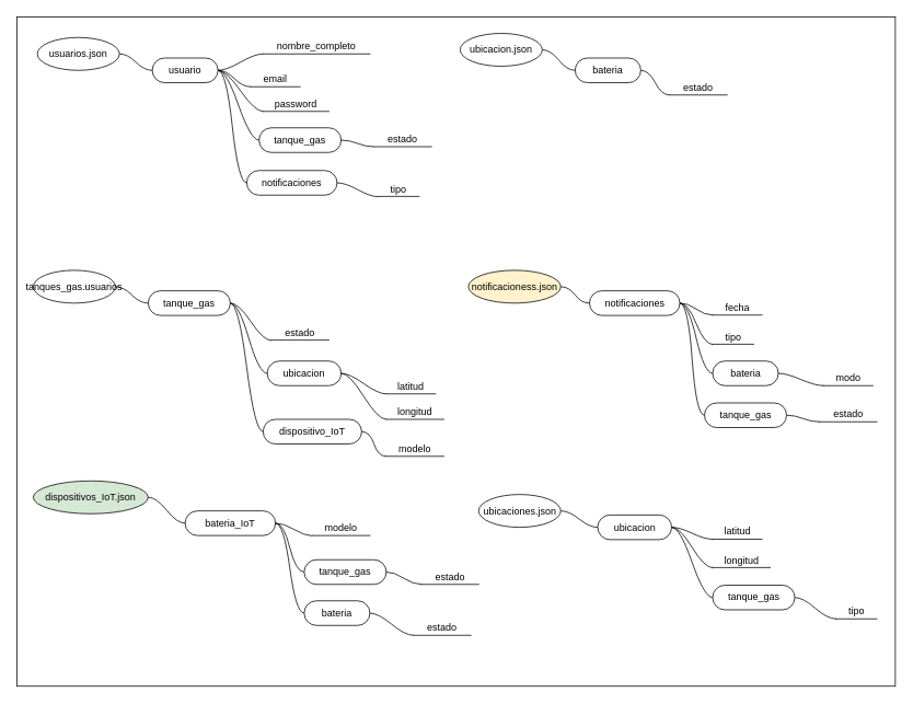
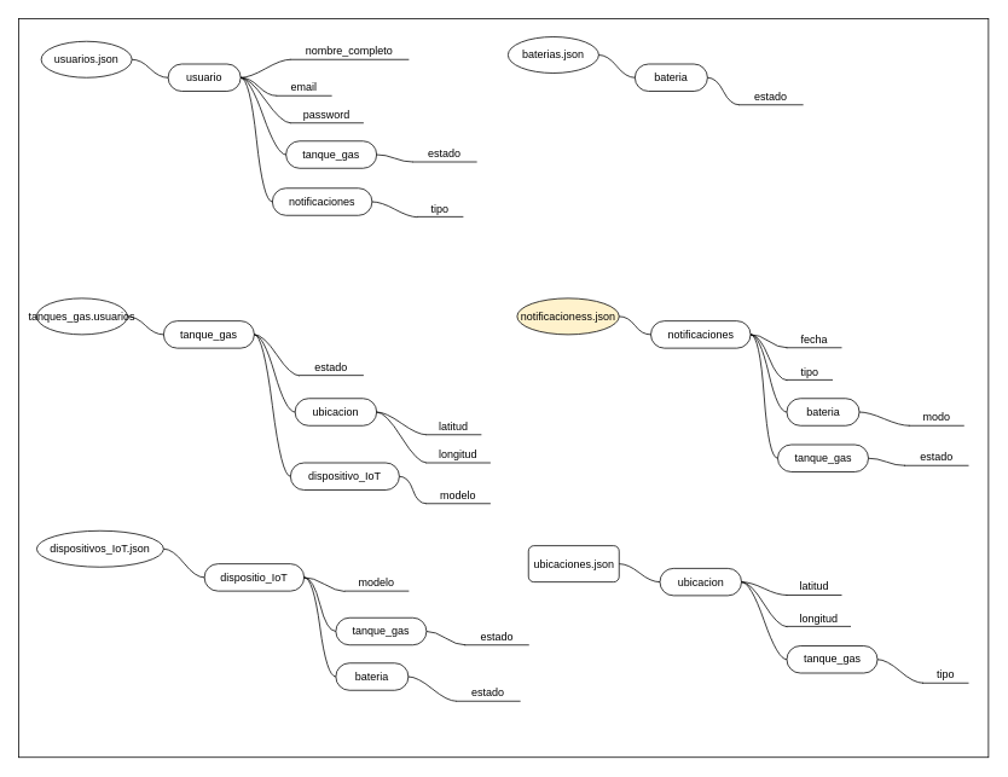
  <mxCell id="0" />
  <mxCell id="1" parent="0" />
  <mxCell id="2" value="" style="rounded=0;whiteSpace=wrap;html=1;" parent="1" vertex="1"><mxGeometry x="20" y="20" width="1070" height="815" as="geometry" /></mxCell>
  <mxCell id="3" value="usuarios.json" style="ellipse;whiteSpace=wrap;html=1;align=center;container=1;recursiveResize=0;treeFolding=1;treeMoving=1;" parent="1" vertex="1"><mxGeometry x="45" y="45" width="100" height="40" as="geometry" /></mxCell>
  <mxCell id="4" value="usuario" style="whiteSpace=wrap;html=1;rounded=1;arcSize=50;align=center;verticalAlign=middle;container=1;recursiveResize=0;strokeWidth=1;autosize=1;spacing=4;treeFolding=1;treeMoving=1;" parent="1" vertex="1"><mxGeometry x="185" y="70" width="80" height="30" as="geometry" /></mxCell>
  <mxCell id="5" value="" style="edgeStyle=entityRelationEdgeStyle;startArrow=none;endArrow=none;segment=10;curved=1;exitX=1;exitY=0.5;exitDx=0;exitDy=0;" parent="1" source="3" target="4" edge="1"><mxGeometry relative="1" as="geometry"><mxPoint x="174" y="125" as="sourcePoint" /></mxGeometry></mxCell>
  <mxCell id="6" value="nombre_completo" style="whiteSpace=wrap;html=1;shape=partialRectangle;top=0;left=0;bottom=1;right=0;points=[[0,1],[1,1]];strokeColor=#000000;fillColor=none;align=center;verticalAlign=bottom;routingCenterY=0.5;snapToPoint=1;container=1;recursiveResize=0;autosize=1;treeFolding=1;treeMoving=1;" parent="1" vertex="1"><mxGeometry x="320" y="45" width="130" height="20" as="geometry" /></mxCell>
  <mxCell id="7" value="" style="edgeStyle=entityRelationEdgeStyle;startArrow=none;endArrow=none;segment=10;curved=1;exitX=1;exitY=0.5;exitDx=0;exitDy=0;" parent="1" source="4" target="6" edge="1"><mxGeometry relative="1" as="geometry"><mxPoint x="255" y="98" as="sourcePoint" /></mxGeometry></mxCell>
  <mxCell id="8" value="password" style="whiteSpace=wrap;html=1;shape=partialRectangle;top=0;left=0;bottom=1;right=0;points=[[0,1],[1,1]];strokeColor=#000000;fillColor=none;align=center;verticalAlign=bottom;routingCenterY=0.5;snapToPoint=1;container=1;recursiveResize=0;autosize=1;treeFolding=1;treeMoving=1;" parent="1" vertex="1"><mxGeometry x="320" y="115" width="80" height="20" as="geometry" /></mxCell>
  <mxCell id="9" value="" style="edgeStyle=entityRelationEdgeStyle;startArrow=none;endArrow=none;segment=10;curved=1;exitX=1;exitY=0.5;exitDx=0;exitDy=0;" parent="1" source="4" target="8" edge="1"><mxGeometry relative="1" as="geometry"><mxPoint x="285" y="174" as="sourcePoint" /></mxGeometry></mxCell>
  <mxCell id="10" value="email" style="whiteSpace=wrap;html=1;shape=partialRectangle;top=0;left=0;bottom=1;right=0;points=[[0,1],[1,1]];strokeColor=#000000;fillColor=none;align=center;verticalAlign=bottom;routingCenterY=0.5;snapToPoint=1;container=1;recursiveResize=0;autosize=1;treeFolding=1;treeMoving=1;" parent="1" vertex="1"><mxGeometry x="305" y="85" width="60" height="20" as="geometry" /></mxCell>
  <mxCell id="11" value="" style="edgeStyle=entityRelationEdgeStyle;startArrow=none;endArrow=none;segment=10;curved=1;exitX=1;exitY=0.5;exitDx=0;exitDy=0;" parent="1" source="4" target="10" edge="1"><mxGeometry relative="1" as="geometry"><mxPoint x="285" y="194" as="sourcePoint" /></mxGeometry></mxCell>
  <mxCell id="12" value="tanque_gas" style="whiteSpace=wrap;html=1;rounded=1;arcSize=50;align=center;verticalAlign=middle;container=1;recursiveResize=0;strokeWidth=1;autosize=1;spacing=4;treeFolding=1;treeMoving=1;" parent="1" vertex="1"><mxGeometry x="315" y="155" width="100" height="30" as="geometry" /></mxCell>
  <mxCell id="13" value="" style="edgeStyle=entityRelationEdgeStyle;startArrow=none;endArrow=none;segment=10;curved=1;exitX=1;exitY=0.5;exitDx=0;exitDy=0;" parent="1" source="4" target="12" edge="1"><mxGeometry relative="1" as="geometry"><mxPoint x="284" y="239" as="sourcePoint" /></mxGeometry></mxCell>
  <mxCell id="14" value="estado" style="whiteSpace=wrap;html=1;shape=partialRectangle;top=0;left=0;bottom=1;right=0;points=[[0,1],[1,1]];strokeColor=#000000;fillColor=none;align=center;verticalAlign=bottom;routingCenterY=0.5;snapToPoint=1;container=1;recursiveResize=0;autosize=1;treeFolding=1;treeMoving=1;" parent="1" vertex="1"><mxGeometry x="455" y="158" width="70" height="20" as="geometry" /></mxCell>
  <mxCell id="15" value="" style="edgeStyle=entityRelationEdgeStyle;startArrow=none;endArrow=none;segment=10;curved=1;exitX=1;exitY=0.5;exitDx=0;exitDy=0;" parent="1" source="12" target="14" edge="1"><mxGeometry relative="1" as="geometry"><mxPoint x="410" y="198" as="sourcePoint" /></mxGeometry></mxCell>
  <mxCell id="16" value="notificaciones" style="whiteSpace=wrap;html=1;rounded=1;arcSize=50;align=center;verticalAlign=middle;container=1;recursiveResize=0;strokeWidth=1;autosize=1;spacing=4;treeFolding=1;treeMoving=1;" parent="1" vertex="1"><mxGeometry x="300" y="207" width="110" height="30" as="geometry" /></mxCell>
  <mxCell id="17" value="" style="edgeStyle=entityRelationEdgeStyle;startArrow=none;endArrow=none;segment=10;curved=1;exitX=1;exitY=0.5;exitDx=0;exitDy=0;" parent="1" source="4" target="16" edge="1"><mxGeometry relative="1" as="geometry"><mxPoint x="299" y="310" as="sourcePoint" /></mxGeometry></mxCell>
  <mxCell id="18" value="tipo" style="whiteSpace=wrap;html=1;shape=partialRectangle;top=0;left=0;bottom=1;right=0;points=[[0,1],[1,1]];strokeColor=#000000;fillColor=none;align=center;verticalAlign=bottom;routingCenterY=0.5;snapToPoint=1;container=1;recursiveResize=0;autosize=1;treeFolding=1;treeMoving=1;" parent="1" vertex="1"><mxGeometry x="460" y="218.5" width="50" height="20" as="geometry" /></mxCell>
  <mxCell id="19" value="" style="edgeStyle=entityRelationEdgeStyle;startArrow=none;endArrow=none;segment=10;curved=1;exitX=1;exitY=0.5;exitDx=0;exitDy=0;" parent="1" source="16" target="18" edge="1"><mxGeometry relative="1" as="geometry"><mxPoint x="405" y="267" as="sourcePoint" /></mxGeometry></mxCell>
  <mxCell id="20" value="tanques_gas.usuarios" style="ellipse;whiteSpace=wrap;html=1;align=center;container=1;recursiveResize=0;treeFolding=1;treeMoving=1;" parent="1" vertex="1"><mxGeometry x="40" y="328.5" width="100" height="40" as="geometry" /></mxCell>
  <mxCell id="21" value="tanque_gas" style="whiteSpace=wrap;html=1;rounded=1;arcSize=50;align=center;verticalAlign=middle;container=1;recursiveResize=0;strokeWidth=1;autosize=1;spacing=4;treeFolding=1;treeMoving=1;" parent="1" vertex="1"><mxGeometry x="180" y="353.5" width="100" height="30" as="geometry" /></mxCell>
  <mxCell id="22" value="" style="edgeStyle=entityRelationEdgeStyle;startArrow=none;endArrow=none;segment=10;curved=1;exitX=1;exitY=0.5;exitDx=0;exitDy=0;" parent="1" source="20" target="21" edge="1"><mxGeometry relative="1" as="geometry"><mxPoint x="148" y="403.5" as="sourcePoint" /></mxGeometry></mxCell>
  <mxCell id="23" value="estado" style="whiteSpace=wrap;html=1;shape=partialRectangle;top=0;left=0;bottom=1;right=0;points=[[0,1],[1,1]];strokeColor=#000000;fillColor=none;align=center;verticalAlign=bottom;routingCenterY=0.5;snapToPoint=1;container=1;recursiveResize=0;autosize=1;treeFolding=1;treeMoving=1;" parent="1" vertex="1"><mxGeometry x="330" y="383.5" width="70" height="30" as="geometry" /></mxCell>
  <mxCell id="24" value="" style="edgeStyle=entityRelationEdgeStyle;startArrow=none;endArrow=none;segment=10;curved=1;exitX=1;exitY=0.5;exitDx=0;exitDy=0;" parent="1" source="21" target="23" edge="1"><mxGeometry relative="1" as="geometry"><mxPoint x="285" y="485.5" as="sourcePoint" /></mxGeometry></mxCell>
  <mxCell id="25" value="ubicacion" style="whiteSpace=wrap;html=1;rounded=1;arcSize=50;align=center;verticalAlign=middle;container=1;recursiveResize=0;strokeWidth=1;autosize=1;spacing=4;treeFolding=1;treeMoving=1;" parent="1" vertex="1"><mxGeometry x="325" y="439" width="90" height="30" as="geometry" /></mxCell>
  <mxCell id="26" value="" style="edgeStyle=entityRelationEdgeStyle;startArrow=none;endArrow=none;segment=10;curved=1;exitX=1;exitY=0.5;exitDx=0;exitDy=0;" parent="1" source="21" target="25" edge="1"><mxGeometry relative="1" as="geometry"><mxPoint x="289" y="518.5" as="sourcePoint" /></mxGeometry></mxCell>
  <mxCell id="27" value="latitud" style="whiteSpace=wrap;html=1;shape=partialRectangle;top=0;left=0;bottom=1;right=0;points=[[0,1],[1,1]];strokeColor=#000000;fillColor=none;align=center;verticalAlign=bottom;routingCenterY=0.5;snapToPoint=1;container=1;recursiveResize=0;autosize=1;treeFolding=1;treeMoving=1;" parent="1" vertex="1"><mxGeometry x="470" y="459" width="60" height="20" as="geometry" /></mxCell>
  <mxCell id="28" value="" style="edgeStyle=entityRelationEdgeStyle;startArrow=none;endArrow=none;segment=10;curved=1;exitX=1;exitY=0.5;exitDx=0;exitDy=0;" parent="1" source="25" target="27" edge="1"><mxGeometry relative="1" as="geometry"><mxPoint x="425" y="516" as="sourcePoint" /></mxGeometry></mxCell>
  <mxCell id="29" value="longitud" style="whiteSpace=wrap;html=1;shape=partialRectangle;top=0;left=0;bottom=1;right=0;points=[[0,1],[1,1]];strokeColor=#000000;fillColor=none;align=center;verticalAlign=bottom;routingCenterY=0.5;snapToPoint=1;container=1;recursiveResize=0;autosize=1;treeFolding=1;treeMoving=1;" parent="1" vertex="1"><mxGeometry x="470" y="490" width="70" height="20" as="geometry" /></mxCell>
  <mxCell id="30" value="" style="edgeStyle=entityRelationEdgeStyle;startArrow=none;endArrow=none;segment=10;curved=1;exitX=1;exitY=0.5;exitDx=0;exitDy=0;" parent="1" source="25" target="29" edge="1"><mxGeometry relative="1" as="geometry"><mxPoint x="445" y="575.5" as="sourcePoint" /></mxGeometry></mxCell>
  <mxCell id="31" value="dispositivo_IoT" style="whiteSpace=wrap;html=1;rounded=1;arcSize=50;align=center;verticalAlign=middle;container=1;recursiveResize=0;strokeWidth=1;autosize=1;spacing=4;treeFolding=1;treeMoving=1;" parent="1" vertex="1"><mxGeometry x="320" y="510" width="120" height="30" as="geometry" /></mxCell>
  <mxCell id="32" value="" style="edgeStyle=entityRelationEdgeStyle;startArrow=none;endArrow=none;segment=10;curved=1;exitX=1;exitY=0.5;exitDx=0;exitDy=0;" parent="1" source="21" target="31" edge="1"><mxGeometry relative="1" as="geometry"><mxPoint x="294" y="578.5" as="sourcePoint" /></mxGeometry></mxCell>
  <mxCell id="33" value="modelo" style="whiteSpace=wrap;html=1;shape=partialRectangle;top=0;left=0;bottom=1;right=0;points=[[0,1],[1,1]];strokeColor=#000000;fillColor=none;align=center;verticalAlign=bottom;routingCenterY=0.5;snapToPoint=1;container=1;recursiveResize=0;autosize=1;treeFolding=1;treeMoving=1;" parent="1" vertex="1"><mxGeometry x="470" y="535" width="70" height="20" as="geometry" /></mxCell>
  <mxCell id="34" value="" style="edgeStyle=entityRelationEdgeStyle;startArrow=none;endArrow=none;segment=10;curved=1;exitX=1;exitY=0.5;exitDx=0;exitDy=0;" parent="1" source="31" target="33" edge="1"><mxGeometry relative="1" as="geometry"><mxPoint x="440" y="618.5" as="sourcePoint" /></mxGeometry></mxCell>
- <mxCell id="35" value="dispositivos_IoT.json" style="ellipse;whiteSpace=wrap;html=1;align=center;container=1;recursiveResize=0;treeFolding=1;treeMoving=1;fillColor=#d5e8d4;" parent="1" vertex="1"><mxGeometry x="40" y="585" width="140" height="40" as="geometry" /></mxCell>
- <mxCell id="36" value="bateria_IoT" style="whiteSpace=wrap;html=1;rounded=1;arcSize=50;align=center;verticalAlign=middle;container=1;recursiveResize=0;strokeWidth=1;autosize=1;spacing=4;treeFolding=1;treeMoving=1;" parent="1" vertex="1"><mxGeometry x="225" y="621.5" width="110" height="30" as="geometry" /></mxCell>
+ <mxCell id="35" value="dispositivos_IoT.json" style="ellipse;whiteSpace=wrap;html=1;align=center;container=1;recursiveResize=0;treeFolding=1;treeMoving=1;" parent="1" vertex="1"><mxGeometry x="40" y="585" width="140" height="40" as="geometry" /></mxCell>
+ <mxCell id="36" value="dispositio_IoT" style="whiteSpace=wrap;html=1;rounded=1;arcSize=50;align=center;verticalAlign=middle;container=1;recursiveResize=0;strokeWidth=1;autosize=1;spacing=4;treeFolding=1;treeMoving=1;" parent="1" vertex="1"><mxGeometry x="225" y="621.5" width="110" height="30" as="geometry" /></mxCell>
  <mxCell id="37" value="" style="edgeStyle=entityRelationEdgeStyle;startArrow=none;endArrow=none;segment=10;curved=1;exitX=1;exitY=0.5;exitDx=0;exitDy=0;" parent="1" source="35" target="36" edge="1"><mxGeometry relative="1" as="geometry"><mxPoint x="190" y="666" as="sourcePoint" /></mxGeometry></mxCell>
  <mxCell id="38" value="modelo" style="whiteSpace=wrap;html=1;shape=partialRectangle;top=0;left=0;bottom=1;right=0;points=[[0,1],[1,1]];strokeColor=#000000;fillColor=none;align=center;verticalAlign=bottom;routingCenterY=0.5;snapToPoint=1;container=1;recursiveResize=0;autosize=1;treeFolding=1;treeMoving=1;" parent="1" vertex="1"><mxGeometry x="380" y="631.5" width="70" height="20" as="geometry" /></mxCell>
  <mxCell id="39" value="" style="edgeStyle=entityRelationEdgeStyle;startArrow=none;endArrow=none;segment=10;curved=1;exitX=1;exitY=0.5;exitDx=0;exitDy=0;" parent="1" source="36" target="38" edge="1"><mxGeometry relative="1" as="geometry"><mxPoint x="335" y="682" as="sourcePoint" /></mxGeometry></mxCell>
  <mxCell id="40" value="tanque_gas" style="whiteSpace=wrap;html=1;rounded=1;arcSize=50;align=center;verticalAlign=middle;container=1;recursiveResize=0;strokeWidth=1;autosize=1;spacing=4;treeFolding=1;treeMoving=1;" parent="1" vertex="1"><mxGeometry x="370" y="681" width="100" height="30" as="geometry" /></mxCell>
  <mxCell id="41" value="" style="edgeStyle=entityRelationEdgeStyle;startArrow=none;endArrow=none;segment=10;curved=1;exitX=1;exitY=0.5;exitDx=0;exitDy=0;" parent="1" source="36" target="40" edge="1"><mxGeometry relative="1" as="geometry"><mxPoint x="317.5" y="677.5" as="sourcePoint" /></mxGeometry></mxCell>
  <mxCell id="42" value="estado" style="whiteSpace=wrap;html=1;shape=partialRectangle;top=0;left=0;bottom=1;right=0;points=[[0,1],[1,1]];strokeColor=#000000;fillColor=none;align=center;verticalAlign=bottom;routingCenterY=0.5;snapToPoint=1;container=1;recursiveResize=0;autosize=1;treeFolding=1;treeMoving=1;" parent="1" vertex="1"><mxGeometry x="512.5" y="691" width="70" height="20" as="geometry" /></mxCell>
  <mxCell id="43" value="" style="edgeStyle=entityRelationEdgeStyle;startArrow=none;endArrow=none;segment=10;curved=1;exitX=1;exitY=0.5;exitDx=0;exitDy=0;" parent="1" source="40" target="42" edge="1"><mxGeometry relative="1" as="geometry"><mxPoint x="457.5" y="724" as="sourcePoint" /></mxGeometry></mxCell>
  <mxCell id="44" value="notificacioness.json" style="ellipse;whiteSpace=wrap;html=1;align=center;container=1;recursiveResize=0;treeFolding=1;treeMoving=1;fillColor=#fff2cc;" parent="1" vertex="1"><mxGeometry x="570" y="328.5" width="112.5" height="40" as="geometry" /></mxCell>
  <mxCell id="45" value="notificaciones" style="whiteSpace=wrap;html=1;rounded=1;arcSize=50;align=center;verticalAlign=middle;container=1;recursiveResize=0;strokeWidth=1;autosize=1;spacing=4;treeFolding=1;treeMoving=1;" parent="1" vertex="1"><mxGeometry x="717.5" y="353.5" width="110" height="30" as="geometry" /></mxCell>
  <mxCell id="46" value="" style="edgeStyle=entityRelationEdgeStyle;startArrow=none;endArrow=none;segment=10;curved=1;exitX=1;exitY=0.5;exitDx=0;exitDy=0;" parent="1" source="44" target="45" edge="1"><mxGeometry relative="1" as="geometry"><mxPoint x="690.5" y="403.5" as="sourcePoint" /></mxGeometry></mxCell>
  <mxCell id="47" value="fecha" style="whiteSpace=wrap;html=1;shape=partialRectangle;top=0;left=0;bottom=1;right=0;points=[[0,1],[1,1]];strokeColor=#000000;fillColor=none;align=center;verticalAlign=bottom;routingCenterY=0.5;snapToPoint=1;container=1;recursiveResize=0;autosize=1;treeFolding=1;treeMoving=1;" parent="1" vertex="1"><mxGeometry x="867.5" y="363" width="60" height="20" as="geometry" /></mxCell>
  <mxCell id="48" value="" style="edgeStyle=entityRelationEdgeStyle;startArrow=none;endArrow=none;segment=10;curved=1;exitX=1;exitY=0.5;exitDx=0;exitDy=0;" parent="1" source="45" target="47" edge="1"><mxGeometry relative="1" as="geometry"><mxPoint x="822.5" y="403.5" as="sourcePoint" /></mxGeometry></mxCell>
  <mxCell id="49" value="tipo" style="whiteSpace=wrap;html=1;shape=partialRectangle;top=0;left=0;bottom=1;right=0;points=[[0,1],[1,1]];strokeColor=#000000;fillColor=none;align=center;verticalAlign=bottom;routingCenterY=0.5;snapToPoint=1;container=1;recursiveResize=0;autosize=1;treeFolding=1;treeMoving=1;" parent="1" vertex="1"><mxGeometry x="867.5" y="398.5" width="50" height="20" as="geometry" /></mxCell>
  <mxCell id="50" value="" style="edgeStyle=entityRelationEdgeStyle;startArrow=none;endArrow=none;segment=10;curved=1;exitX=1;exitY=0.5;exitDx=0;exitDy=0;" parent="1" source="45" target="49" edge="1"><mxGeometry relative="1" as="geometry"><mxPoint x="832.5" y="448.5" as="sourcePoint" /></mxGeometry></mxCell>
  <mxCell id="51" value="bateria" style="whiteSpace=wrap;html=1;rounded=1;arcSize=50;align=center;verticalAlign=middle;container=1;recursiveResize=0;strokeWidth=1;autosize=1;spacing=4;treeFolding=1;treeMoving=1;" parent="1" vertex="1"><mxGeometry x="867.5" y="439" width="80" height="30" as="geometry" /></mxCell>
  <mxCell id="52" value="" style="edgeStyle=entityRelationEdgeStyle;startArrow=none;endArrow=none;segment=10;curved=1;exitX=1;exitY=0.5;exitDx=0;exitDy=0;" parent="1" source="45" target="51" edge="1"><mxGeometry relative="1" as="geometry"><mxPoint x="812.5" y="273" as="sourcePoint" /></mxGeometry></mxCell>
  <mxCell id="53" value="modo" style="whiteSpace=wrap;html=1;shape=partialRectangle;top=0;left=0;bottom=1;right=0;points=[[0,1],[1,1]];strokeColor=#000000;fillColor=none;align=center;verticalAlign=bottom;routingCenterY=0.5;snapToPoint=1;container=1;recursiveResize=0;autosize=1;treeFolding=1;treeMoving=1;" parent="1" vertex="1"><mxGeometry x="1002.5" y="449" width="60" height="20" as="geometry" /></mxCell>
  <mxCell id="54" value="" style="edgeStyle=entityRelationEdgeStyle;startArrow=none;endArrow=none;segment=10;curved=1;exitX=1;exitY=0.5;exitDx=0;exitDy=0;" parent="1" source="51" target="53" edge="1"><mxGeometry relative="1" as="geometry"><mxPoint x="972.5" y="522.5" as="sourcePoint" /></mxGeometry></mxCell>
  <mxCell id="55" value="tanque_gas" style="whiteSpace=wrap;html=1;rounded=1;arcSize=50;align=center;verticalAlign=middle;container=1;recursiveResize=0;strokeWidth=1;autosize=1;spacing=4;treeFolding=1;treeMoving=1;" parent="1" vertex="1"><mxGeometry x="857.5" y="490" width="100" height="30" as="geometry" /></mxCell>
  <mxCell id="56" value="" style="edgeStyle=entityRelationEdgeStyle;startArrow=none;endArrow=none;segment=10;curved=1;exitX=1;exitY=0.5;exitDx=0;exitDy=0;" parent="1" source="45" target="55" edge="1"><mxGeometry relative="1" as="geometry"><mxPoint x="820" y="339" as="sourcePoint" /></mxGeometry></mxCell>
  <mxCell id="57" value="estado" style="whiteSpace=wrap;html=1;shape=partialRectangle;top=0;left=0;bottom=1;right=0;points=[[0,1],[1,1]];strokeColor=#000000;fillColor=none;align=center;verticalAlign=bottom;routingCenterY=0.5;snapToPoint=1;container=1;recursiveResize=0;autosize=1;treeFolding=1;treeMoving=1;" parent="1" vertex="1"><mxGeometry x="997.5" y="493" width="70" height="20" as="geometry" /></mxCell>
  <mxCell id="58" value="" style="edgeStyle=entityRelationEdgeStyle;startArrow=none;endArrow=none;segment=10;curved=1;exitX=1;exitY=0.5;exitDx=0;exitDy=0;" parent="1" source="55" target="57" edge="1"><mxGeometry relative="1" as="geometry"><mxPoint x="952.5" y="533" as="sourcePoint" /></mxGeometry></mxCell>
- <mxCell id="59" value="ubicaciones.json" style="ellipse;whiteSpace=wrap;html=1;align=center;container=1;recursiveResize=0;treeFolding=1;treeMoving=1;" parent="1" vertex="1"><mxGeometry x="582.5" y="601.5" width="100" height="40" as="geometry" /></mxCell>
+ <mxCell id="59" value="ubicaciones.json" style="whiteSpace=wrap;html=1;align=center;container=1;recursiveResize=0;treeFolding=1;treeMoving=1;rounded=1;" parent="1" vertex="1"><mxGeometry x="582.5" y="601.5" width="100" height="40" as="geometry" /></mxCell>
  <mxCell id="60" value="ubicacion" style="whiteSpace=wrap;html=1;rounded=1;arcSize=50;align=center;verticalAlign=middle;container=1;recursiveResize=0;strokeWidth=1;autosize=1;spacing=4;treeFolding=1;treeMoving=1;" parent="1" vertex="1"><mxGeometry x="727.5" y="626.5" width="90" height="30" as="geometry" /></mxCell>
  <mxCell id="61" value="" style="edgeStyle=entityRelationEdgeStyle;startArrow=none;endArrow=none;segment=10;curved=1;exitX=1;exitY=0.5;exitDx=0;exitDy=0;" parent="1" source="59" target="60" edge="1"><mxGeometry relative="1" as="geometry"><mxPoint x="690.5" y="676.5" as="sourcePoint" /></mxGeometry></mxCell>
  <mxCell id="62" value="latitud" style="whiteSpace=wrap;html=1;shape=partialRectangle;top=0;left=0;bottom=1;right=0;points=[[0,1],[1,1]];strokeColor=#000000;fillColor=none;align=center;verticalAlign=bottom;routingCenterY=0.5;snapToPoint=1;container=1;recursiveResize=0;autosize=1;treeFolding=1;treeMoving=1;" parent="1" vertex="1"><mxGeometry x="867.5" y="636" width="60" height="20" as="geometry" /></mxCell>
  <mxCell id="63" value="" style="edgeStyle=entityRelationEdgeStyle;startArrow=none;endArrow=none;segment=10;curved=1;exitX=1;exitY=0.5;exitDx=0;exitDy=0;" parent="1" source="60" target="62" edge="1"><mxGeometry relative="1" as="geometry"><mxPoint x="822.5" y="676.5" as="sourcePoint" /></mxGeometry></mxCell>
  <mxCell id="64" value="longitud" style="whiteSpace=wrap;html=1;shape=partialRectangle;top=0;left=0;bottom=1;right=0;points=[[0,1],[1,1]];strokeColor=#000000;fillColor=none;align=center;verticalAlign=bottom;routingCenterY=0.5;snapToPoint=1;container=1;recursiveResize=0;autosize=1;treeFolding=1;treeMoving=1;" parent="1" vertex="1"><mxGeometry x="867.5" y="670.5" width="70" height="20" as="geometry" /></mxCell>
  <mxCell id="65" value="" style="edgeStyle=entityRelationEdgeStyle;startArrow=none;endArrow=none;segment=10;curved=1;exitX=1;exitY=0.5;exitDx=0;exitDy=0;" parent="1" source="60" target="64" edge="1"><mxGeometry relative="1" as="geometry"><mxPoint x="832.5" y="721.5" as="sourcePoint" /></mxGeometry></mxCell>
  <mxCell id="66" value="tanque_gas" style="whiteSpace=wrap;html=1;rounded=1;arcSize=50;align=center;verticalAlign=middle;container=1;recursiveResize=0;strokeWidth=1;autosize=1;spacing=4;treeFolding=1;treeMoving=1;" parent="1" vertex="1"><mxGeometry x="867.5" y="712" width="100" height="30" as="geometry" /></mxCell>
  <mxCell id="67" value="" style="edgeStyle=entityRelationEdgeStyle;startArrow=none;endArrow=none;segment=10;curved=1;exitX=1;exitY=0.5;exitDx=0;exitDy=0;" parent="1" source="60" target="66" edge="1"><mxGeometry relative="1" as="geometry"><mxPoint x="812.5" y="546" as="sourcePoint" /></mxGeometry></mxCell>
  <mxCell id="68" value="tipo" style="whiteSpace=wrap;html=1;shape=partialRectangle;top=0;left=0;bottom=1;right=0;points=[[0,1],[1,1]];strokeColor=#000000;fillColor=none;align=center;verticalAlign=bottom;routingCenterY=0.5;snapToPoint=1;container=1;recursiveResize=0;autosize=1;treeFolding=1;treeMoving=1;" parent="1" vertex="1"><mxGeometry x="1017.5" y="733" width="50" height="20" as="geometry" /></mxCell>
  <mxCell id="69" value="" style="edgeStyle=entityRelationEdgeStyle;startArrow=none;endArrow=none;segment=10;curved=1;exitX=1;exitY=0.5;exitDx=0;exitDy=0;" parent="1" source="66" target="68" edge="1"><mxGeometry relative="1" as="geometry"><mxPoint x="972.5" y="795.5" as="sourcePoint" /></mxGeometry></mxCell>
  <mxCell id="70" value="bateria" style="whiteSpace=wrap;html=1;rounded=1;arcSize=50;align=center;verticalAlign=middle;container=1;recursiveResize=0;strokeWidth=1;autosize=1;spacing=4;treeFolding=1;treeMoving=1;" parent="1" vertex="1"><mxGeometry x="370" y="731" width="80" height="30" as="geometry" /></mxCell>
  <mxCell id="71" value="" style="edgeStyle=entityRelationEdgeStyle;startArrow=none;endArrow=none;segment=10;curved=1;exitX=1;exitY=0.5;exitDx=0;exitDy=0;" parent="1" source="36" target="70" edge="1"><mxGeometry relative="1" as="geometry"><mxPoint x="344" y="815" as="sourcePoint" /></mxGeometry></mxCell>
  <mxCell id="72" value="estado" style="whiteSpace=wrap;html=1;shape=partialRectangle;top=0;left=0;bottom=1;right=0;points=[[0,1],[1,1]];strokeColor=#000000;fillColor=none;align=center;verticalAlign=bottom;routingCenterY=0.5;snapToPoint=1;container=1;recursiveResize=0;autosize=1;treeFolding=1;treeMoving=1;" parent="1" vertex="1"><mxGeometry x="503" y="753" width="70" height="20" as="geometry" /></mxCell>
  <mxCell id="73" value="" style="edgeStyle=entityRelationEdgeStyle;startArrow=none;endArrow=none;segment=10;curved=1;exitX=1;exitY=0.5;exitDx=0;exitDy=0;" parent="1" source="70" target="72" edge="1"><mxGeometry relative="1" as="geometry"><mxPoint x="458" y="793" as="sourcePoint" /></mxGeometry></mxCell>
- <mxCell id="74" value="ubicacion.json" style="ellipse;whiteSpace=wrap;html=1;align=center;container=1;recursiveResize=0;treeFolding=1;treeMoving=1;" parent="1" vertex="1"><mxGeometry x="560" y="40" width="100" height="40" as="geometry" /></mxCell>
+ <mxCell id="74" value="baterias.json" style="ellipse;whiteSpace=wrap;html=1;align=center;container=1;recursiveResize=0;treeFolding=1;treeMoving=1;" parent="1" vertex="1"><mxGeometry x="560" y="40" width="100" height="40" as="geometry" /></mxCell>
  <mxCell id="75" value="bateria" style="whiteSpace=wrap;html=1;rounded=1;arcSize=50;align=center;verticalAlign=middle;container=1;recursiveResize=0;strokeWidth=1;autosize=1;spacing=4;treeFolding=1;treeMoving=1;" parent="1" vertex="1"><mxGeometry x="700" y="70" width="80" height="30" as="geometry" /></mxCell>
  <mxCell id="76" value="" style="edgeStyle=entityRelationEdgeStyle;startArrow=none;endArrow=none;segment=10;curved=1;exitX=1;exitY=0.5;exitDx=0;exitDy=0;" parent="1" source="74" target="75" edge="1"><mxGeometry relative="1" as="geometry"><mxPoint x="660" y="120" as="sourcePoint" /></mxGeometry></mxCell>
  <mxCell id="77" value="estado" style="whiteSpace=wrap;html=1;shape=partialRectangle;top=0;left=0;bottom=1;right=0;points=[[0,1],[1,1]];strokeColor=#000000;fillColor=none;align=center;verticalAlign=bottom;routingCenterY=0.5;snapToPoint=1;container=1;recursiveResize=0;autosize=1;treeFolding=1;treeMoving=1;" parent="1" vertex="1"><mxGeometry x="815" y="95" width="70" height="20" as="geometry" /></mxCell>
  <mxCell id="78" value="" style="edgeStyle=entityRelationEdgeStyle;startArrow=none;endArrow=none;segment=10;curved=1;exitX=1;exitY=0.5;exitDx=0;exitDy=0;" parent="1" source="75" target="77" edge="1"><mxGeometry relative="1" as="geometry"><mxPoint x="790" y="80" as="sourcePoint" /></mxGeometry></mxCell>
